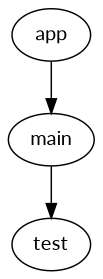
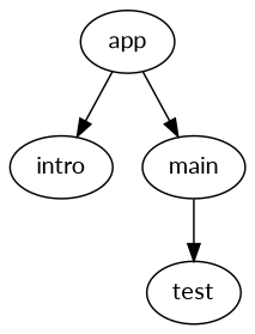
  digraph {
    fontname=Lato
    package="ru.kode.way.nav06"
    node [fontname=Lato]
    edge [fontname=Lato]
    app [type=flow]
+   intro
    main
    test
+   app -> intro
    app -> main
    main -> test
  }
